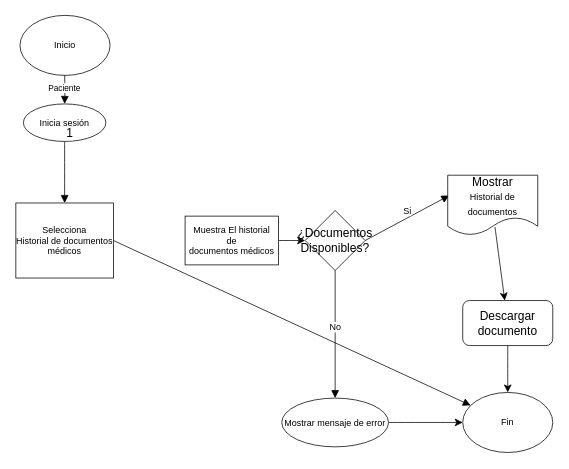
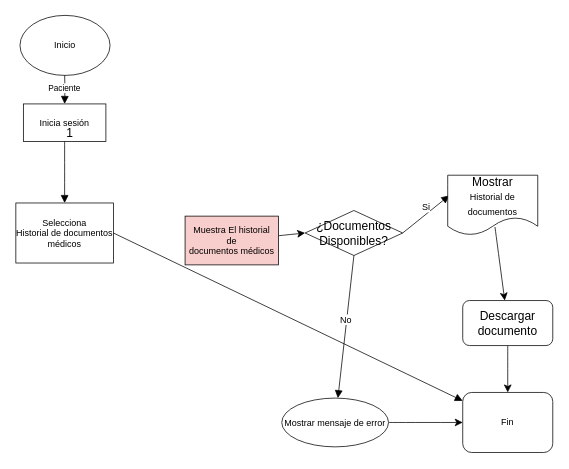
  <mxCell id="0" />
  <mxCell id="1" parent="0" />
- <mxCell id="2" value="Inicia sesión" style="ellipse;" vertex="1" parent="1"><mxGeometry x="30.5" y="138" width="110" height="50" as="geometry" /></mxCell>
- <mxCell id="3" value="Selecciona&#10;Historial de documentos&#10;médicos" style="" vertex="1" parent="1"><mxGeometry x="20.5" y="270" width="130" height="100" as="geometry" /></mxCell>
+ <mxCell id="2" value="Inicia sesión" style="" vertex="1" parent="1"><mxGeometry x="30.5" y="138" width="110" height="50" as="geometry" /></mxCell>
+ <mxCell id="3" value="Selecciona&#10;Historial de documentos&#10;médicos" style="" vertex="1" parent="1"><mxGeometry x="20.5" y="270" width="130" height="80" as="geometry" /></mxCell>
  <mxCell id="4" value="" style="edgeStyle=none;curved=1;rounded=0;orthogonalLoop=1;jettySize=auto;html=1;fontSize=12;startSize=8;endSize=8;entryX=0;entryY=0.5;entryDx=0;entryDy=0;" edge="1" parent="1" source="5" target="15"><mxGeometry relative="1" as="geometry"><mxPoint x="409.928" y="314.464" as="targetPoint" /></mxGeometry></mxCell>
- <mxCell id="5" value="Muestra El historial&#10;de &#10;documentos médicos" style="" vertex="1" parent="1"><mxGeometry x="246" y="287.5" width="124.5" height="65" as="geometry" /></mxCell>
+ <mxCell id="5" value="Muestra El historial&#10;de &#10;documentos médicos" style="fillColor=#f8cecc;" vertex="1" parent="1"><mxGeometry x="246" y="287.5" width="124.5" height="65" as="geometry" /></mxCell>
  <mxCell id="6" value="" style="endArrow=block;endFill=1;html=1;edgeStyle=orthogonalEdgeStyle;align=left;verticalAlign=top;rounded=0;fontSize=12;startSize=8;endSize=8;curved=1;exitX=0.5;exitY=1;exitDx=0;exitDy=0;entryX=0.5;entryY=0;entryDx=0;entryDy=0;" edge="1" parent="1" target="2"><mxGeometry x="-1" relative="1" as="geometry"><mxPoint x="85.5" y="98" as="sourcePoint" /><mxPoint x="286" y="430" as="targetPoint" /></mxGeometry></mxCell>
  <mxCell id="7" value="1" style="edgeLabel;resizable=0;html=1;align=left;verticalAlign=bottom;fontSize=16;" connectable="0" vertex="1" parent="6"><mxGeometry x="-1" relative="1" as="geometry" /></mxCell>
  <mxCell id="8" value="Paciente" style="edgeLabel;html=1;align=center;verticalAlign=middle;resizable=0;points=[];" connectable="0" vertex="1" parent="6"><mxGeometry x="-0.129" y="-1" relative="1" as="geometry"><mxPoint as="offset" /></mxGeometry></mxCell>
  <mxCell id="9" value="" style="endArrow=block;endFill=1;html=1;edgeStyle=orthogonalEdgeStyle;align=left;verticalAlign=top;rounded=0;fontSize=12;startSize=8;endSize=8;curved=1;exitX=0.5;exitY=1;exitDx=0;exitDy=0;entryX=0.5;entryY=0;entryDx=0;entryDy=0;" edge="1" parent="1" source="2" target="3"><mxGeometry x="-1" relative="1" as="geometry"><mxPoint x="146" y="430" as="sourcePoint" /><mxPoint x="86" y="260" as="targetPoint" /></mxGeometry></mxCell>
  <mxCell id="10" value="1" style="edgeLabel;resizable=0;html=1;align=left;verticalAlign=bottom;fontSize=16;" connectable="0" vertex="1" parent="9"><mxGeometry x="-1" relative="1" as="geometry" /></mxCell>
  <mxCell id="11" value="" style="html=1;verticalAlign=bottom;endArrow=block;curved=0;rounded=0;fontSize=12;startSize=8;endSize=8;exitX=1;exitY=0.5;exitDx=0;exitDy=0;" edge="1" parent="1" source="3" target="22"><mxGeometry width="80" relative="1" as="geometry"><mxPoint x="146" y="470" as="sourcePoint" /><mxPoint x="226" y="470" as="targetPoint" /></mxGeometry></mxCell>
  <mxCell id="12" value="Si" style="html=1;verticalAlign=bottom;endArrow=block;curved=0;rounded=0;fontSize=12;startSize=8;endSize=8;exitX=1;exitY=0.5;exitDx=0;exitDy=0;entryX=0.017;entryY=0.338;entryDx=0;entryDy=0;entryPerimeter=0;" edge="1" parent="1" source="15" target="20"><mxGeometry width="80" relative="1" as="geometry"><mxPoint x="486" y="312.5" as="sourcePoint" /><mxPoint x="606" y="321.5" as="targetPoint" /></mxGeometry></mxCell>
  <mxCell id="13" style="edgeStyle=none;curved=1;rounded=0;orthogonalLoop=1;jettySize=auto;html=1;entryX=0;entryY=0.5;entryDx=0;entryDy=0;fontSize=12;startSize=8;endSize=8;" edge="1" parent="1" source="14" target="22"><mxGeometry relative="1" as="geometry"><mxPoint x="661" y="510" as="targetPoint" /></mxGeometry></mxCell>
  <mxCell id="14" value="Mostrar mensaje de error" style="ellipse;" vertex="1" parent="1"><mxGeometry x="374.87" y="530" width="142.25" height="65" as="geometry" /></mxCell>
- <mxCell id="15" value="¿Documentos&lt;br&gt;Disponibles?" style="rhombus;whiteSpace=wrap;html=1;fontSize=16;" vertex="1" parent="1"><mxGeometry x="406" y="280" width="80" height="80" as="geometry" /></mxCell>
+ <mxCell id="15" value="¿Documentos&lt;br&gt;Disponibles?" style="rhombus;whiteSpace=wrap;html=1;fontSize=16;" vertex="1" parent="1"><mxGeometry x="406" y="280" width="130" height="60" as="geometry" /></mxCell>
  <mxCell id="16" value="No" style="html=1;verticalAlign=bottom;endArrow=block;curved=0;rounded=0;fontSize=12;startSize=8;endSize=8;exitX=0.5;exitY=1;exitDx=0;exitDy=0;" edge="1" parent="1" source="15" target="14"><mxGeometry width="80" relative="1" as="geometry"><mxPoint x="496" y="322.5" as="sourcePoint" /><mxPoint x="616" y="323" as="targetPoint" /></mxGeometry></mxCell>
  <mxCell id="17" style="edgeStyle=none;curved=1;rounded=0;orthogonalLoop=1;jettySize=auto;html=1;entryX=0.5;entryY=0;entryDx=0;entryDy=0;fontSize=12;startSize=8;endSize=8;" edge="1" parent="1" source="18" target="22"><mxGeometry relative="1" as="geometry"><mxPoint x="676" y="495" as="targetPoint" /></mxGeometry></mxCell>
  <mxCell id="18" value="Descargar documento" style="whiteSpace=wrap;html=1;fontSize=16;rounded=1;" vertex="1" parent="1"><mxGeometry x="616" y="400" width="120" height="60" as="geometry" /></mxCell>
  <mxCell id="19" value="" style="edgeStyle=none;curved=1;rounded=0;orthogonalLoop=1;jettySize=auto;html=1;fontSize=12;startSize=8;endSize=8;exitX=0.525;exitY=0.863;exitDx=0;exitDy=0;exitPerimeter=0;" edge="1" parent="1" source="20" target="18"><mxGeometry relative="1" as="geometry" /></mxCell>
  <mxCell id="20" value="Mostrar&lt;br&gt;&lt;span style=&quot;font-size: 12px;&quot;&gt;Historial de documentos&lt;/span&gt;" style="shape=document;whiteSpace=wrap;html=1;boundedLbl=1;fontSize=16;" vertex="1" parent="1"><mxGeometry x="596" y="233" width="120" height="80" as="geometry" /></mxCell>
  <mxCell id="21" value="Inicio" style="ellipse;whiteSpace=wrap;html=1;" vertex="1" parent="1"><mxGeometry x="26" y="20" width="120" height="80" as="geometry" /></mxCell>
- <mxCell id="22" value="Fin" style="ellipse;whiteSpace=wrap;html=1;" vertex="1" parent="1"><mxGeometry x="616" y="522.5" width="120" height="80" as="geometry" /></mxCell>
+ <mxCell id="22" value="Fin" style="whiteSpace=wrap;html=1;rounded=1;" vertex="1" parent="1"><mxGeometry x="616" y="522.5" width="120" height="80" as="geometry" /></mxCell>
